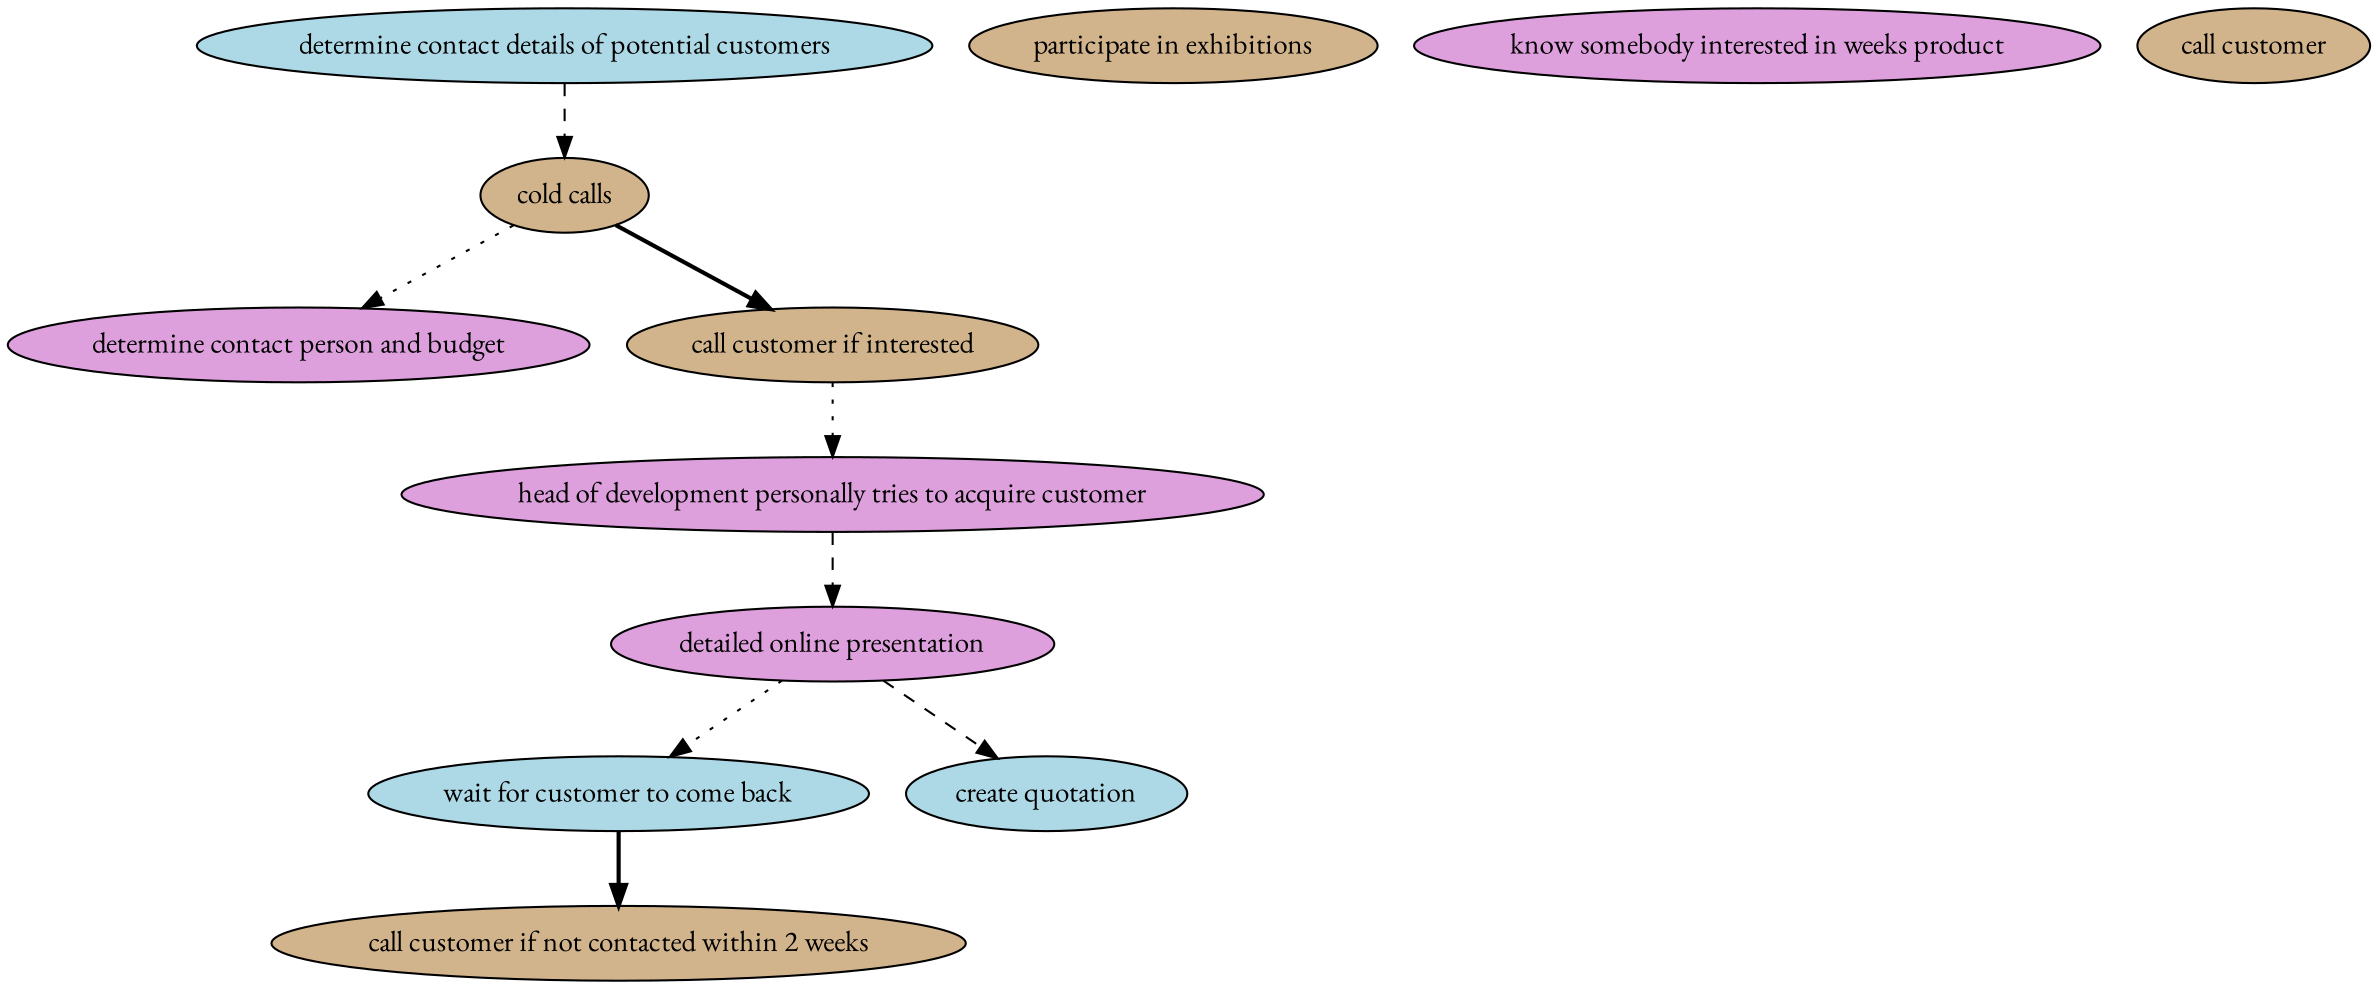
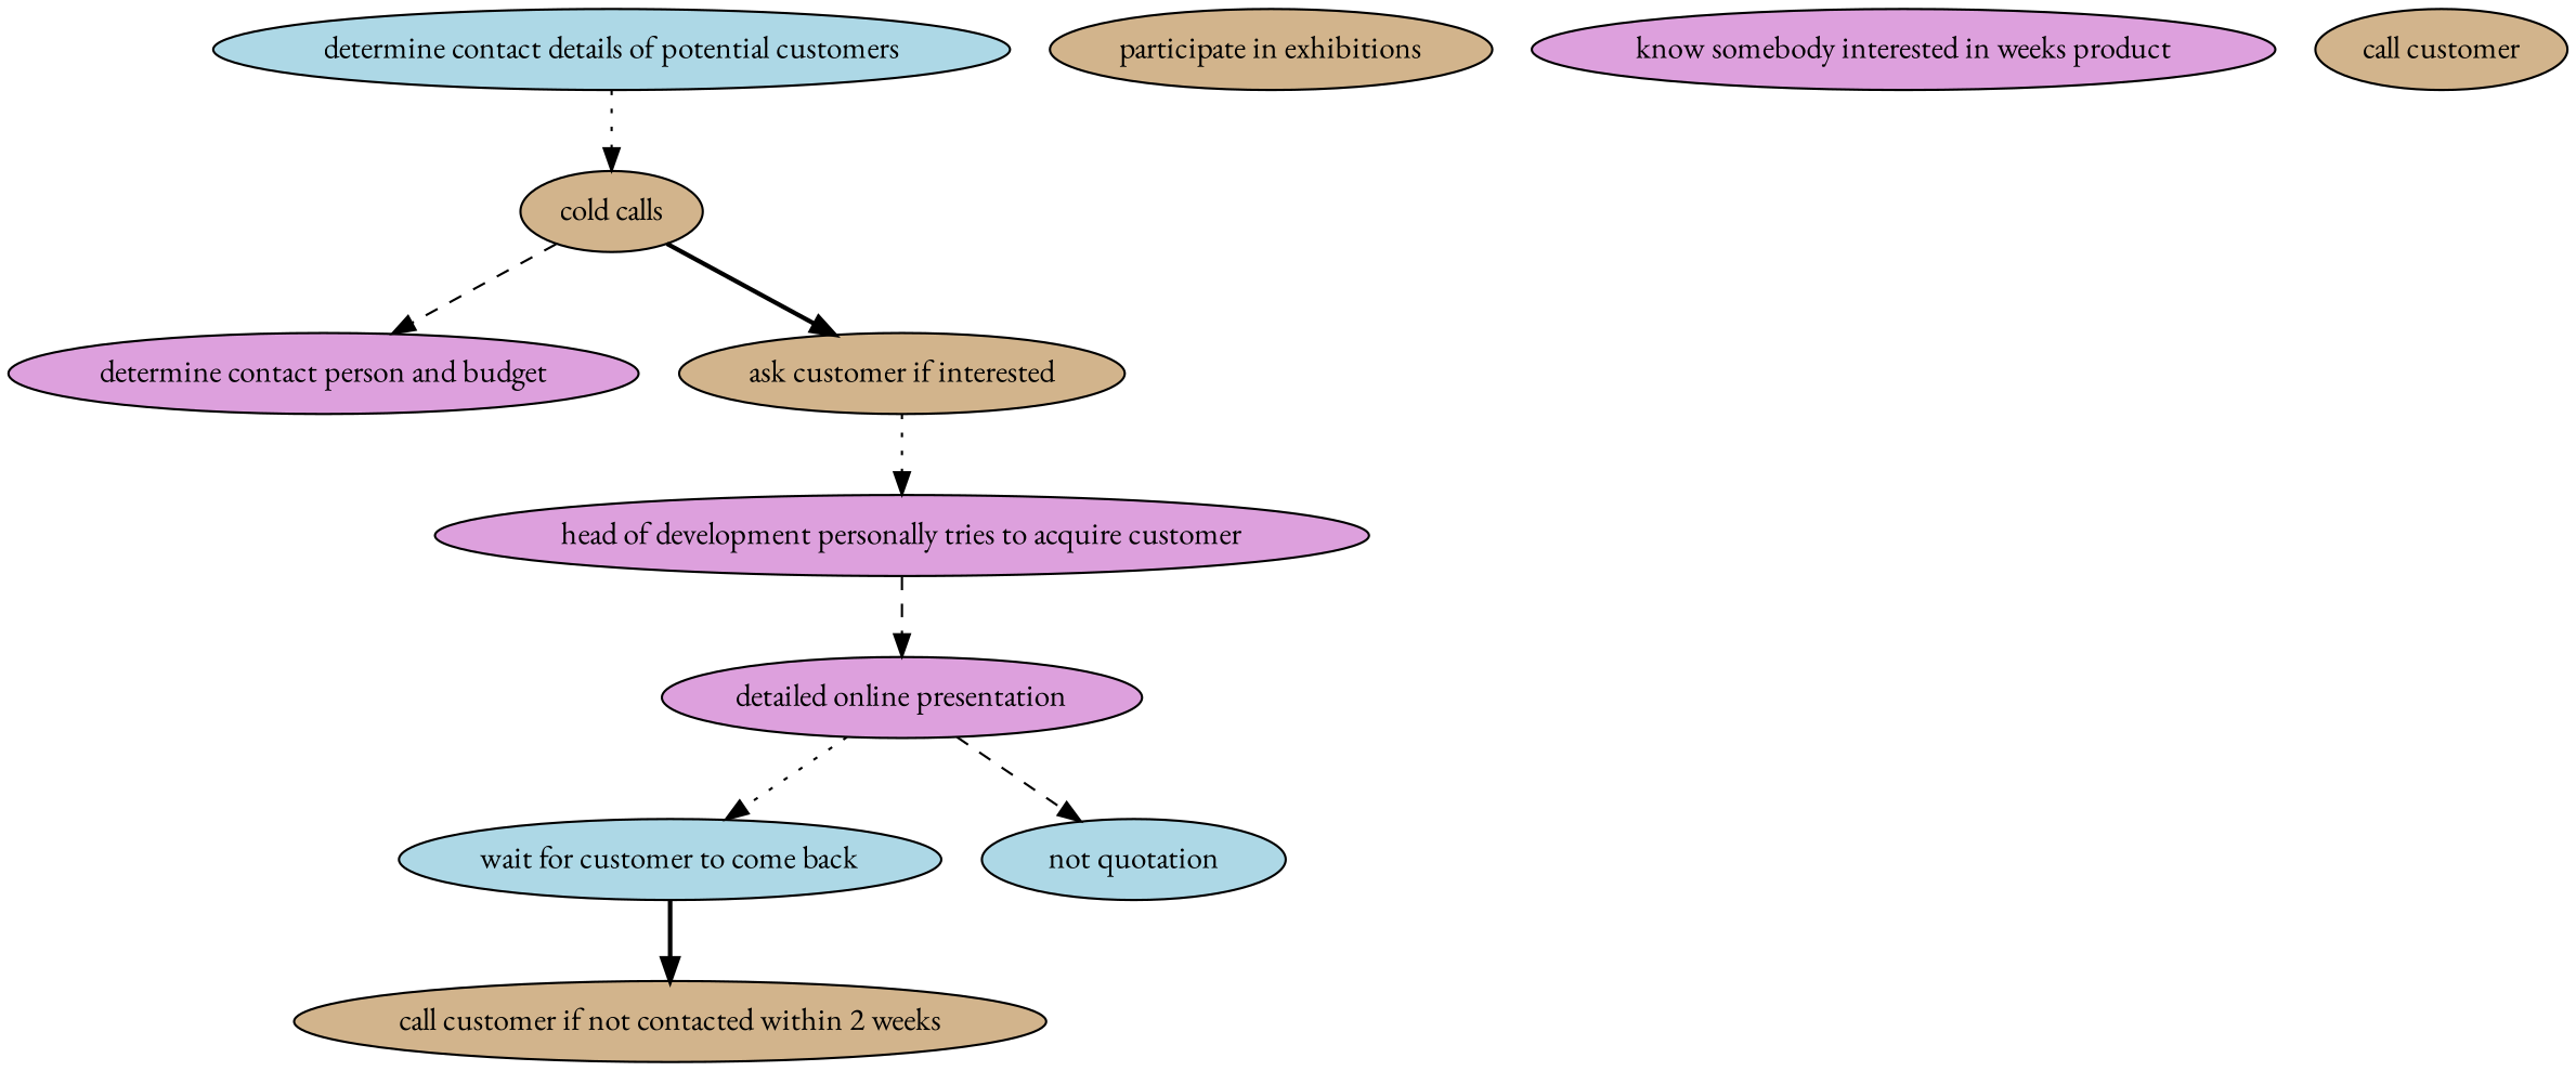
  strict digraph {
    fontname="EB Garamond"
    node [fillcolor=tan fontname="EB Garamond" style=filled]
    edge [attrs="{'type': 'flow', 'label': 'flow'}" fontname="EB Garamond" style=dashed]
    "determine contact details of potential customers" [attrs="{'type': 'Activity', 'label': 'determine contact details of potential customers'}" fillcolor=lightblue]
    "cold calls" [attrs="{'type': 'Activity', 'label': 'cold calls'}"]
    "determine contact person and budget" [attrs="{'type': 'Activity', 'label': 'determine contact person and budget'}" fillcolor=plum]
-   "ask customer if interested" [attrs="{'type': 'Activity', 'label': 'ask customer if interested'}" label="call customer if interested"]
+   "ask customer if interested" [attrs="{'type': 'Activity', 'label': 'ask customer if interested'}"]
    "head of development personally tries to acquire customer" [attrs="{'type': 'Activity', 'label': 'head of development personally tries to acquire customer'}" fillcolor=plum]
    "participate in exhibitions" [attrs="{'type': 'Activity', 'label': 'participate in exhibitions'}"]
    n7 [attrs="{'type': 'Activity', 'label': 'know somebody interested in the product'}" fillcolor=plum label="know somebody interested in weeks product"]
    "call customer" [attrs="{'type': 'Activity', 'label': 'call customer'}"]
    "detailed online presentation" [attrs="{'type': 'Activity', 'label': 'detailed online presentation'}" fillcolor=plum]
    "wait for customer to come back" [attrs="{'type': 'Activity', 'label': 'wait for customer to come back'}" fillcolor=lightblue]
-   "create quotation" [attrs="{'type': 'Activity', 'label': 'create quotation'}" fillcolor=lightblue]
+   "create quotation" [attrs="{'type': 'Activity', 'label': 'create quotation'}" fillcolor=lightblue label="not quotation"]
    "call customer if not contacted within 2 weeks" [attrs="{'type': 'Activity', 'label': 'call customer if not contacted within 2 weeks'}"]
-   "determine contact details of potential customers" -> "cold calls"
-   "cold calls" -> "determine contact person and budget" [style=dotted]
+   "determine contact details of potential customers" -> "cold calls" [style=dotted]
+   "cold calls" -> "determine contact person and budget"
    "cold calls" -> "ask customer if interested" [style=bold]
    "ask customer if interested" -> "head of development personally tries to acquire customer" [style=dotted]
    "head of development personally tries to acquire customer" -> "detailed online presentation"
    "detailed online presentation" -> "wait for customer to come back" [style=dotted]
    "detailed online presentation" -> "create quotation"
    "wait for customer to come back" -> "call customer if not contacted within 2 weeks" [style=bold]
  }
